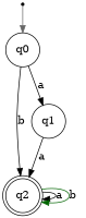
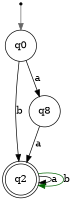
  digraph {
    node [shape=circle]
    edge [color=black]
    q2 [shape=doublecircle]
    initial [shape=point]
    q0
-   q1
+   q1 [label=q8]
    q2 -> q2 [label=a]
    q2 -> q2 [color=darkgreen label=b]
    initial -> q0 [color=gray40]
    q0 -> q2 [label=b]
    q0 -> q1 [label=a]
    q1 -> q2 [label=a]
  }
